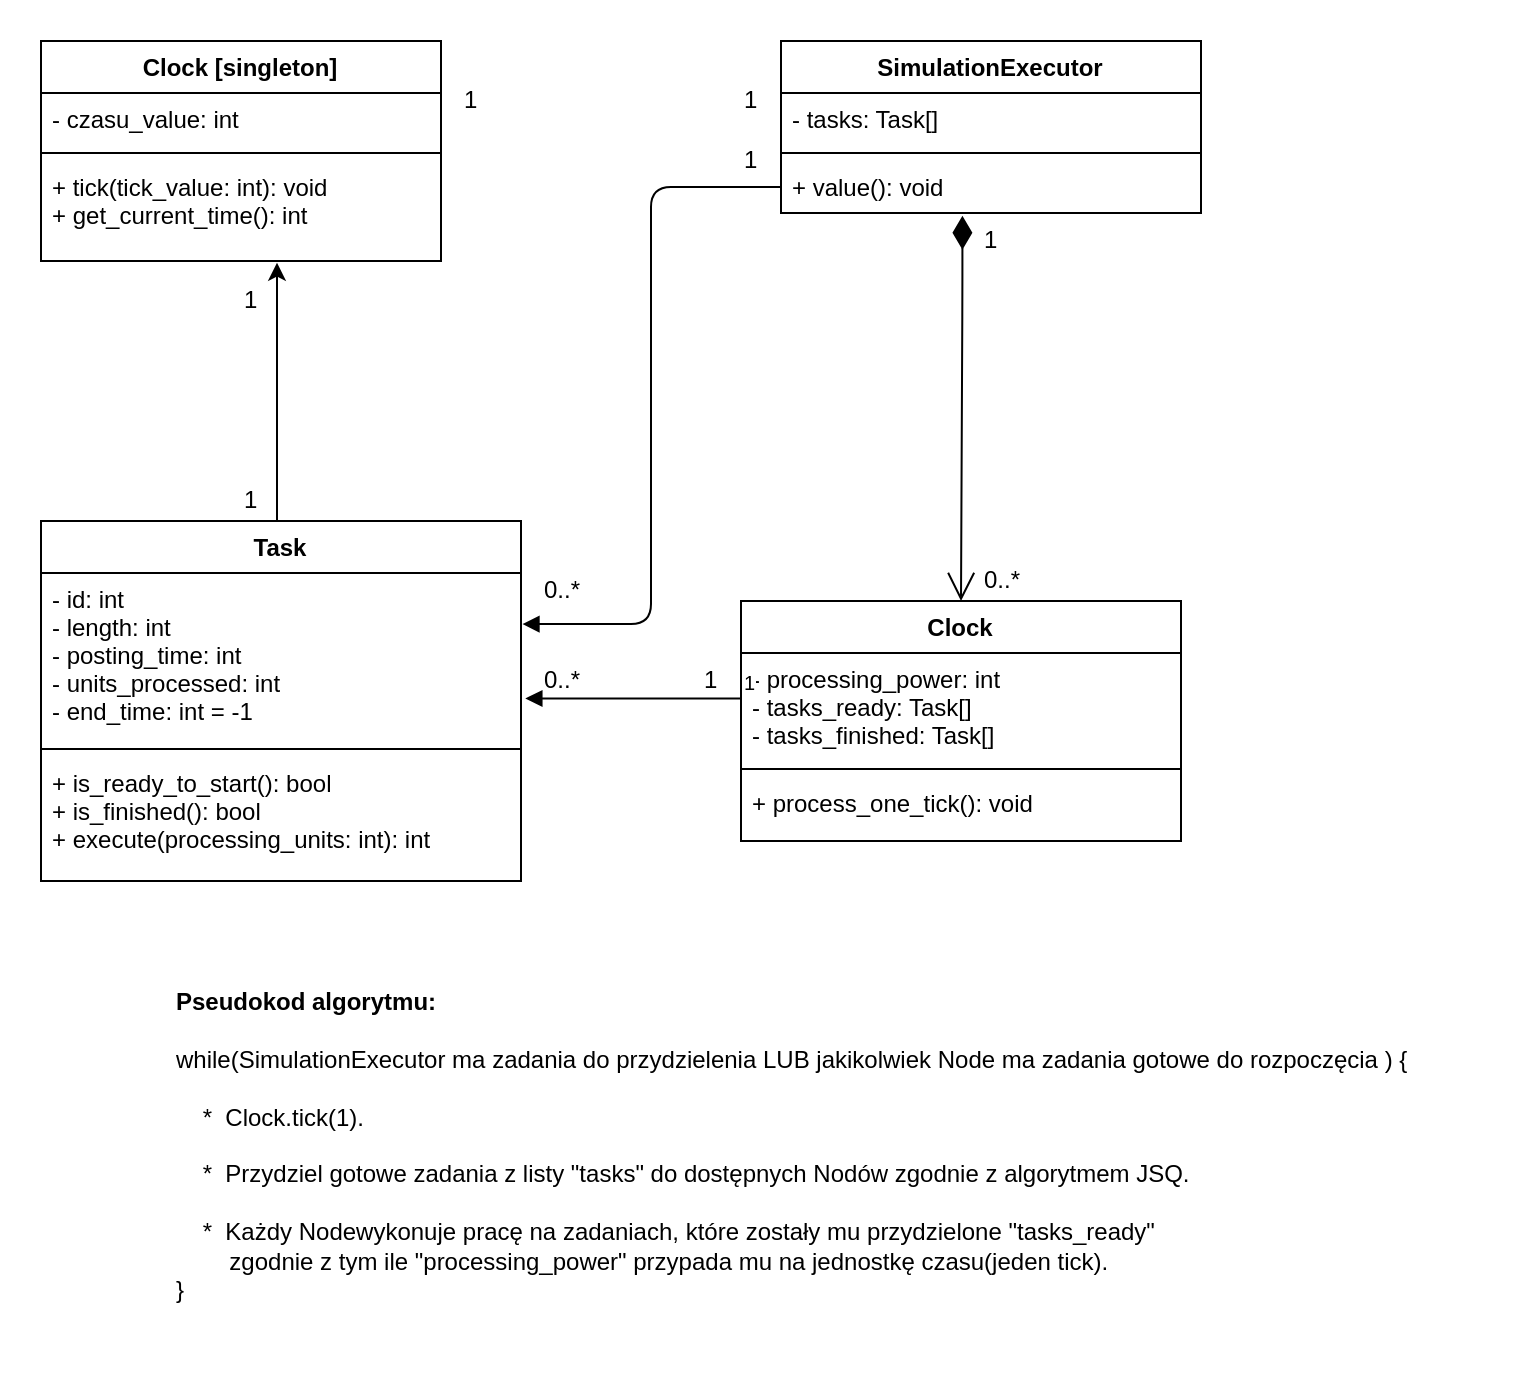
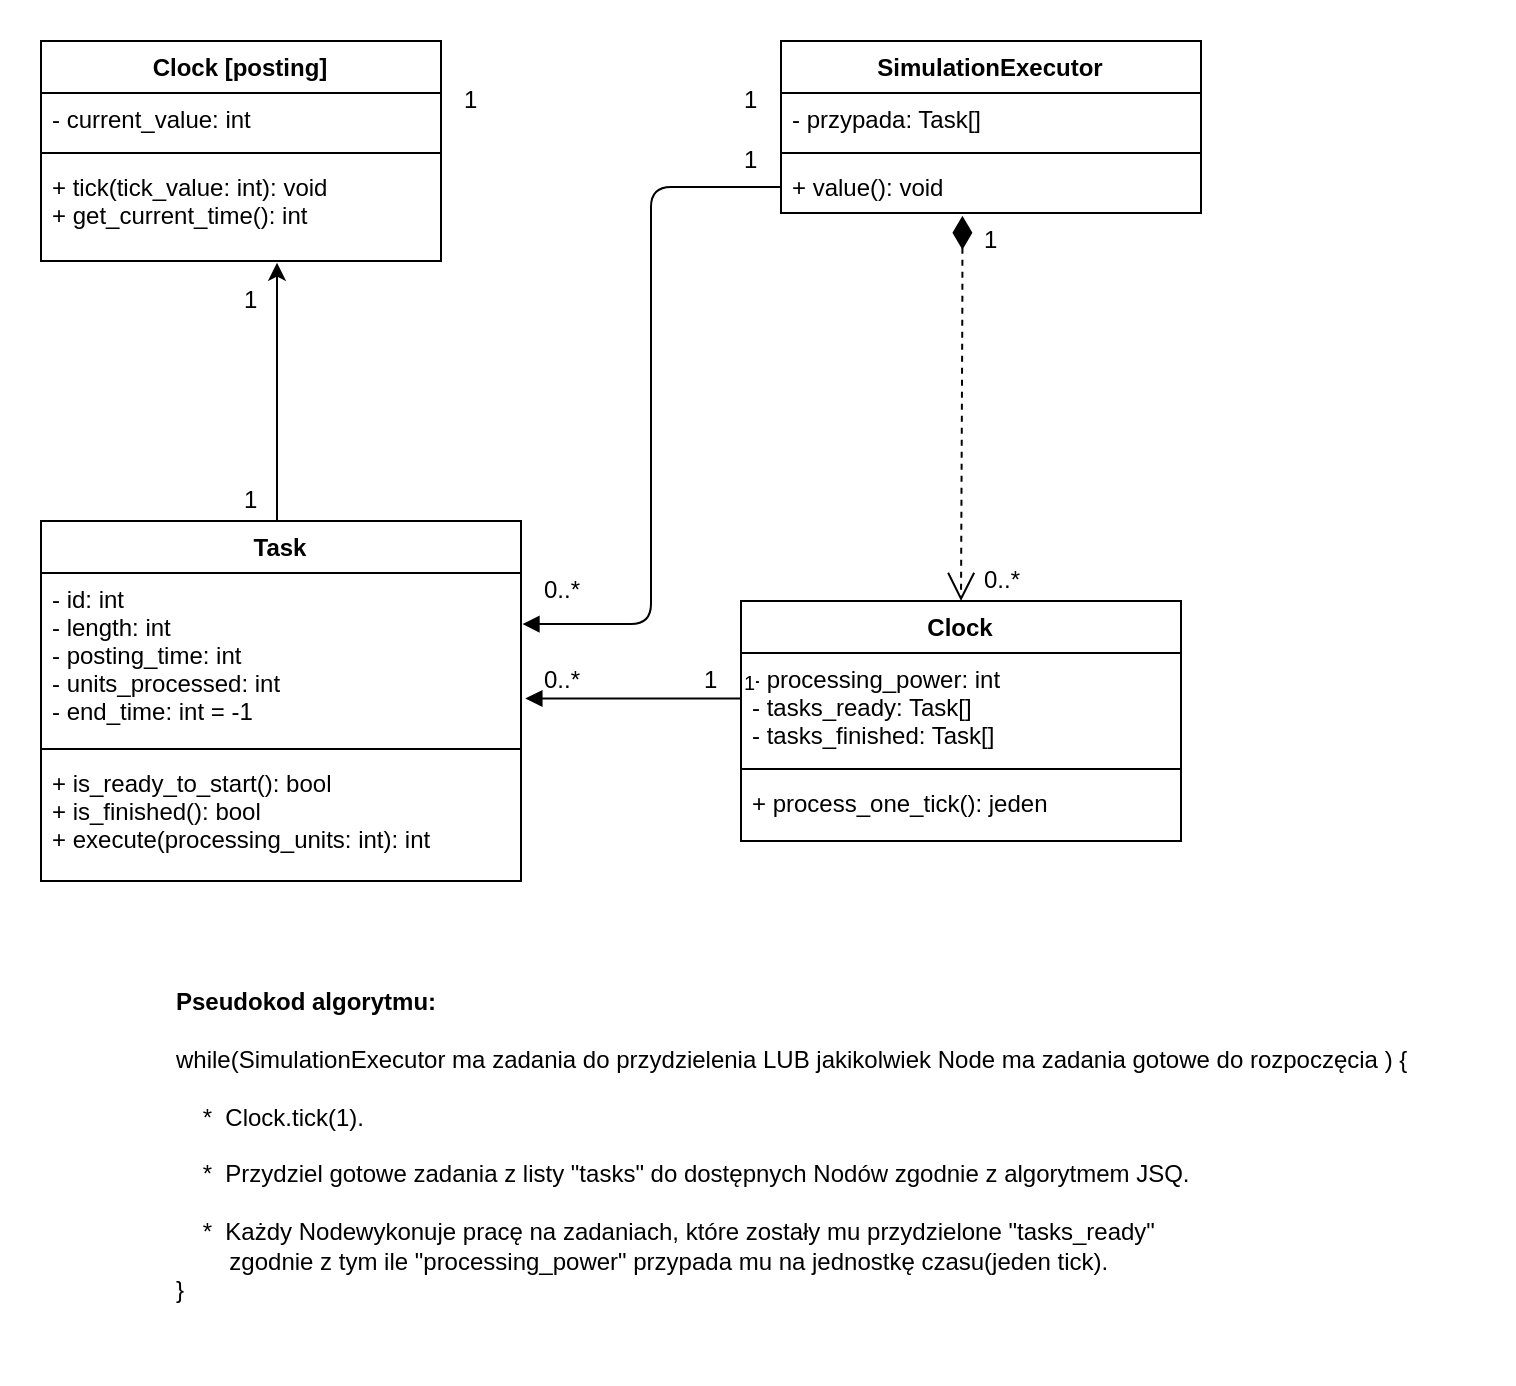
  <mxCell id="0" />
  <mxCell id="1" parent="0" />
- <mxCell id="2" value="Clock [singleton]&#10;" style="swimlane;fontStyle=1;align=center;verticalAlign=top;childLayout=stackLayout;horizontal=1;startSize=26;horizontalStack=0;resizeParent=1;resizeParentMax=0;resizeLast=0;collapsible=1;marginBottom=0;" vertex="1" parent="1"><mxGeometry x="20" y="20" width="200" height="110" as="geometry" /></mxCell>
- <mxCell id="3" value="- czasu_value: int&#10;" style="text;strokeColor=none;fillColor=none;align=left;verticalAlign=top;spacingLeft=4;spacingRight=4;overflow=hidden;rotatable=0;points=[[0,0.5],[1,0.5]];portConstraint=eastwest;" vertex="1" parent="2"><mxGeometry y="26" width="200" height="26" as="geometry" /></mxCell>
+ <mxCell id="2" value="Clock [posting]&#10;" style="swimlane;fontStyle=1;align=center;verticalAlign=top;childLayout=stackLayout;horizontal=1;startSize=26;horizontalStack=0;resizeParent=1;resizeParentMax=0;resizeLast=0;collapsible=1;marginBottom=0;" vertex="1" parent="1"><mxGeometry x="20" y="20" width="200" height="110" as="geometry" /></mxCell>
+ <mxCell id="3" value="- current_value: int&#10;" style="text;strokeColor=none;fillColor=none;align=left;verticalAlign=top;spacingLeft=4;spacingRight=4;overflow=hidden;rotatable=0;points=[[0,0.5],[1,0.5]];portConstraint=eastwest;" vertex="1" parent="2"><mxGeometry y="26" width="200" height="26" as="geometry" /></mxCell>
  <mxCell id="4" value="" style="line;strokeWidth=1;fillColor=none;align=left;verticalAlign=middle;spacingTop=-1;spacingLeft=3;spacingRight=3;rotatable=0;labelPosition=right;points=[];portConstraint=eastwest;" vertex="1" parent="2"><mxGeometry y="52" width="200" height="8" as="geometry" /></mxCell>
  <mxCell id="5" value="+ tick(tick_value: int): void&#10;+ get_current_time(): int&#10;&#10;" style="text;strokeColor=none;fillColor=none;align=left;verticalAlign=top;spacingLeft=4;spacingRight=4;overflow=hidden;rotatable=0;points=[[0,0.5],[1,0.5]];portConstraint=eastwest;" vertex="1" parent="2"><mxGeometry y="60" width="200" height="50" as="geometry" /></mxCell>
  <mxCell id="6" value="SimulationExecutor" style="swimlane;fontStyle=1;align=center;verticalAlign=top;childLayout=stackLayout;horizontal=1;startSize=26;horizontalStack=0;resizeParent=1;resizeParentMax=0;resizeLast=0;collapsible=1;marginBottom=0;" vertex="1" parent="1"><mxGeometry x="390" y="20" width="210" height="86" as="geometry" /></mxCell>
- <mxCell id="7" value="- tasks: Task[]" style="text;strokeColor=none;fillColor=none;align=left;verticalAlign=top;spacingLeft=4;spacingRight=4;overflow=hidden;rotatable=0;points=[[0,0.5],[1,0.5]];portConstraint=eastwest;" vertex="1" parent="6"><mxGeometry y="26" width="210" height="26" as="geometry" /></mxCell>
+ <mxCell id="7" value="- przypada: Task[]" style="text;strokeColor=none;fillColor=none;align=left;verticalAlign=top;spacingLeft=4;spacingRight=4;overflow=hidden;rotatable=0;points=[[0,0.5],[1,0.5]];portConstraint=eastwest;" vertex="1" parent="6"><mxGeometry y="26" width="210" height="26" as="geometry" /></mxCell>
  <mxCell id="8" value="" style="line;strokeWidth=1;fillColor=none;align=left;verticalAlign=middle;spacingTop=-1;spacingLeft=3;spacingRight=3;rotatable=0;labelPosition=right;points=[];portConstraint=eastwest;" vertex="1" parent="6"><mxGeometry y="52" width="210" height="8" as="geometry" /></mxCell>
  <mxCell id="9" value="+ value(): void" style="text;strokeColor=none;fillColor=none;align=left;verticalAlign=top;spacingLeft=4;spacingRight=4;overflow=hidden;rotatable=0;points=[[0,0.5],[1,0.5]];portConstraint=eastwest;" vertex="1" parent="6"><mxGeometry y="60" width="210" height="26" as="geometry" /></mxCell>
  <mxCell id="10" value="Clock" style="swimlane;fontStyle=1;align=center;verticalAlign=top;childLayout=stackLayout;horizontal=1;startSize=26;horizontalStack=0;resizeParent=1;resizeParentMax=0;resizeLast=0;collapsible=1;marginBottom=0;" vertex="1" parent="1"><mxGeometry x="370" y="300" width="220" height="120" as="geometry" /></mxCell>
  <mxCell id="11" value="- processing_power: int&#10;- tasks_ready: Task[]&#10;- tasks_finished: Task[]&#10;" style="text;strokeColor=none;fillColor=none;align=left;verticalAlign=top;spacingLeft=4;spacingRight=4;overflow=hidden;rotatable=0;points=[[0,0.5],[1,0.5]];portConstraint=eastwest;" vertex="1" parent="10"><mxGeometry y="26" width="220" height="54" as="geometry" /></mxCell>
  <mxCell id="12" value="" style="line;strokeWidth=1;fillColor=none;align=left;verticalAlign=middle;spacingTop=-1;spacingLeft=3;spacingRight=3;rotatable=0;labelPosition=right;points=[];portConstraint=eastwest;" vertex="1" parent="10"><mxGeometry y="80" width="220" height="8" as="geometry" /></mxCell>
- <mxCell id="13" value="+ process_one_tick(): void" style="text;strokeColor=none;fillColor=none;align=left;verticalAlign=top;spacingLeft=4;spacingRight=4;overflow=hidden;rotatable=0;points=[[0,0.5],[1,0.5]];portConstraint=eastwest;" vertex="1" parent="10"><mxGeometry y="88" width="220" height="32" as="geometry" /></mxCell>
+ <mxCell id="13" value="+ process_one_tick(): jeden" style="text;strokeColor=none;fillColor=none;align=left;verticalAlign=top;spacingLeft=4;spacingRight=4;overflow=hidden;rotatable=0;points=[[0,0.5],[1,0.5]];portConstraint=eastwest;" vertex="1" parent="10"><mxGeometry y="88" width="220" height="32" as="geometry" /></mxCell>
  <mxCell id="14" style="edgeStyle=orthogonalEdgeStyle;rounded=0;orthogonalLoop=1;jettySize=auto;html=1;exitX=0.5;exitY=0;exitDx=0;exitDy=0;entryX=0.59;entryY=1.017;entryDx=0;entryDy=0;entryPerimeter=0;" edge="1" parent="1" source="15" target="5"><mxGeometry relative="1" as="geometry"><mxPoint x="140.034" y="140" as="targetPoint" /><Array as="points"><mxPoint x="138" y="260" /></Array></mxGeometry></mxCell>
  <mxCell id="15" value="Task" style="swimlane;fontStyle=1;align=center;verticalAlign=top;childLayout=stackLayout;horizontal=1;startSize=26;horizontalStack=0;resizeParent=1;resizeParentMax=0;resizeLast=0;collapsible=1;marginBottom=0;" vertex="1" parent="1"><mxGeometry x="20" y="260" width="240" height="180" as="geometry" /></mxCell>
  <mxCell id="16" value="- id: int&#10;- length: int&#10;- posting_time: int&#10;- units_processed: int&#10;- end_time: int = -1&#10; &#10;" style="text;strokeColor=none;fillColor=none;align=left;verticalAlign=top;spacingLeft=4;spacingRight=4;overflow=hidden;rotatable=0;points=[[0,0.5],[1,0.5]];portConstraint=eastwest;" vertex="1" parent="15"><mxGeometry y="26" width="240" height="84" as="geometry" /></mxCell>
  <mxCell id="17" value="" style="line;strokeWidth=1;fillColor=none;align=left;verticalAlign=middle;spacingTop=-1;spacingLeft=3;spacingRight=3;rotatable=0;labelPosition=right;points=[];portConstraint=eastwest;" vertex="1" parent="15"><mxGeometry y="110" width="240" height="8" as="geometry" /></mxCell>
  <mxCell id="18" value="+ is_ready_to_start(): bool&#10;+ is_finished(): bool&#10;+ execute(processing_units: int): int&#10;" style="text;strokeColor=none;fillColor=none;align=left;verticalAlign=top;spacingLeft=4;spacingRight=4;overflow=hidden;rotatable=0;points=[[0,0.5],[1,0.5]];portConstraint=eastwest;" vertex="1" parent="15"><mxGeometry y="118" width="240" height="62" as="geometry" /></mxCell>
- <mxCell id="19" value="" style="endArrow=open;html=1;endSize=12;startArrow=diamondThin;startSize=14;startFill=1;edgeStyle=orthogonalEdgeStyle;align=left;verticalAlign=bottom;exitX=0.432;exitY=1.053;exitDx=0;exitDy=0;exitPerimeter=0;entryX=0.5;entryY=0;entryDx=0;entryDy=0;" edge="1" parent="1" source="9" target="10"><mxGeometry x="-0.765" y="9" relative="1" as="geometry"><mxPoint x="450" y="147.5" as="sourcePoint" /><mxPoint x="610" y="147.5" as="targetPoint" /><Array as="points"><mxPoint x="480" y="148" /></Array><mxPoint as="offset" /></mxGeometry></mxCell>
+ <mxCell id="19" value="" style="endArrow=open;html=1;endSize=12;startArrow=diamondThin;startSize=14;startFill=1;edgeStyle=orthogonalEdgeStyle;align=left;verticalAlign=bottom;exitX=0.432;exitY=1.053;exitDx=0;exitDy=0;exitPerimeter=0;entryX=0.5;entryY=0;entryDx=0;entryDy=0;dashed=1;" edge="1" parent="1" source="9" target="10"><mxGeometry x="-0.765" y="9" relative="1" as="geometry"><mxPoint x="450" y="147.5" as="sourcePoint" /><mxPoint x="610" y="147.5" as="targetPoint" /><Array as="points"><mxPoint x="480" y="148" /></Array><mxPoint as="offset" /></mxGeometry></mxCell>
  <mxCell id="20" value="&lt;div&gt;0..*&lt;/div&gt;&lt;div&gt;&lt;br&gt;&lt;/div&gt;" style="text;html=1;resizable=0;points=[];autosize=1;align=left;verticalAlign=top;spacingTop=-4;" vertex="1" parent="1"><mxGeometry x="490" y="280" width="30" height="30" as="geometry" /></mxCell>
  <mxCell id="21" value="" style="endArrow=block;endFill=1;html=1;edgeStyle=orthogonalEdgeStyle;align=left;verticalAlign=top;entryX=1.009;entryY=0.747;entryDx=0;entryDy=0;entryPerimeter=0;exitX=0;exitY=0.421;exitDx=0;exitDy=0;exitPerimeter=0;" edge="1" parent="1" source="11" target="16"><mxGeometry x="-1" relative="1" as="geometry"><mxPoint x="270" y="200" as="sourcePoint" /><mxPoint x="430" y="200" as="targetPoint" /></mxGeometry></mxCell>
  <mxCell id="22" value="1" style="resizable=0;html=1;align=left;verticalAlign=bottom;labelBackgroundColor=#ffffff;fontSize=10;" connectable="0" vertex="1" parent="21"><mxGeometry x="-1" relative="1" as="geometry" /></mxCell>
  <mxCell id="23" value="&lt;div&gt;1&lt;/div&gt;" style="text;html=1;resizable=0;points=[];autosize=1;align=left;verticalAlign=top;spacingTop=-4;" vertex="1" parent="1"><mxGeometry x="350" y="330" width="20" height="20" as="geometry" /></mxCell>
  <mxCell id="24" value="&lt;div&gt;0..*&lt;/div&gt;&lt;div&gt;&lt;br&gt;&lt;/div&gt;" style="text;html=1;resizable=0;points=[];autosize=1;align=left;verticalAlign=top;spacingTop=-4;" vertex="1" parent="1"><mxGeometry x="270" y="330" width="30" height="30" as="geometry" /></mxCell>
  <mxCell id="25" value="" style="endArrow=block;endFill=1;html=1;edgeStyle=orthogonalEdgeStyle;align=left;verticalAlign=top;entryX=1.003;entryY=0.304;entryDx=0;entryDy=0;entryPerimeter=0;exitX=0;exitY=0.5;exitDx=0;exitDy=0;" edge="1" parent="1" source="9" target="16"><mxGeometry x="-1" relative="1" as="geometry"><mxPoint x="367.69" y="169.759" as="sourcePoint" /><mxPoint x="260.103" y="169.759" as="targetPoint" /><Array as="points"><mxPoint x="325" y="93" /><mxPoint x="325" y="312" /></Array></mxGeometry></mxCell>
  <mxCell id="26" value="1" style="text;html=1;resizable=0;points=[];autosize=1;align=left;verticalAlign=top;spacingTop=-4;" vertex="1" parent="1"><mxGeometry x="370" y="70" width="20" height="20" as="geometry" /></mxCell>
  <mxCell id="27" value="1" style="text;html=1;resizable=0;points=[];autosize=1;align=left;verticalAlign=top;spacingTop=-4;" vertex="1" parent="1"><mxGeometry x="490" y="110" width="20" height="20" as="geometry" /></mxCell>
  <mxCell id="28" value="&lt;div&gt;0..*&lt;/div&gt;&lt;div&gt;&lt;br&gt;&lt;/div&gt;" style="text;html=1;resizable=0;points=[];autosize=1;align=left;verticalAlign=top;spacingTop=-4;" vertex="1" parent="1"><mxGeometry x="270" y="285" width="30" height="30" as="geometry" /></mxCell>
  <mxCell id="29" value="1" style="text;html=1;resizable=0;points=[];autosize=1;align=left;verticalAlign=top;spacingTop=-4;" vertex="1" parent="1"><mxGeometry x="370" y="40" width="20" height="20" as="geometry" /></mxCell>
  <mxCell id="30" value="1" style="text;html=1;resizable=0;points=[];autosize=1;align=left;verticalAlign=top;spacingTop=-4;" vertex="1" parent="1"><mxGeometry x="230" y="40" width="20" height="20" as="geometry" /></mxCell>
  <mxCell id="31" value="1" style="text;html=1;resizable=0;points=[];autosize=1;align=left;verticalAlign=top;spacingTop=-4;" vertex="1" parent="1"><mxGeometry x="120" y="140" width="20" height="20" as="geometry" /></mxCell>
  <mxCell id="32" value="&lt;div&gt;1&lt;br&gt;&lt;/div&gt;" style="text;html=1;resizable=0;points=[];autosize=1;align=left;verticalAlign=top;spacingTop=-4;" vertex="1" parent="1"><mxGeometry x="120" y="240" width="20" height="20" as="geometry" /></mxCell>
  <mxCell id="33" value="&lt;div&gt;&lt;b&gt;Pseudokod algorytmu:&lt;/b&gt;&lt;/div&gt;&lt;div&gt;&lt;br&gt;&lt;/div&gt;&lt;div&gt;while(SimulationExecutor ma zadania do przydzielenia LUB jakikolwiek Node ma zadania gotowe do rozpoczęcia ) {&lt;/div&gt;&lt;div&gt;&amp;nbsp;&amp;nbsp;&amp;nbsp; &lt;br&gt;&lt;/div&gt;&lt;div&gt;&amp;nbsp;&amp;nbsp;&amp;nbsp; *&amp;nbsp; Clock.tick(1).&lt;/div&gt;&lt;div&gt;&lt;br&gt;&lt;/div&gt;&lt;div&gt;&amp;nbsp;&amp;nbsp;&amp;nbsp; *&amp;nbsp; Przydziel gotowe zadania z listy &quot;tasks&quot; do dostępnych Nodów zgodnie z algorytmem JSQ.&lt;br&gt;&lt;/div&gt;&lt;div&gt;&lt;br&gt;&lt;/div&gt;&lt;div&gt;&amp;nbsp;&amp;nbsp;&amp;nbsp; *&amp;nbsp; Każdy Nodewykonuje pracę na zadaniach, które zostały mu przydzielone &quot;tasks_ready&quot; &lt;br&gt;&lt;/div&gt;&lt;div&gt;&amp;nbsp;&amp;nbsp;&amp;nbsp;&amp;nbsp;&amp;nbsp;&amp;nbsp;&amp;nbsp; zgodnie z tym ile &quot;processing_power&quot; przypada mu na jednostkę czasu(jeden tick).&lt;br&gt;&lt;/div&gt;&lt;div&gt;}&lt;br&gt;&lt;/div&gt;&lt;div&gt;&lt;br&gt;&lt;/div&gt;&lt;div&gt;&lt;br&gt;&lt;/div&gt;" style="text;html=1;resizable=0;points=[];autosize=1;align=left;verticalAlign=top;spacingTop=-4;" vertex="1" parent="1"><mxGeometry x="86" y="491" width="650" height="180" as="geometry" /></mxCell>
